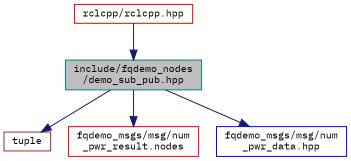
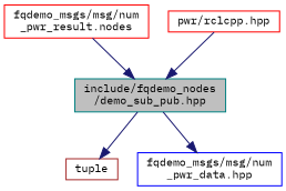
  digraph {
    fontname="IBM Plex Mono"
    node [color=red fillcolor=white fontname="IBM Plex Mono" fontsize=10 shape=record style=filled]
    edge [color=midnightblue fontname="IBM Plex Mono" fontsize=10 labelfontname=Helvetica labelfontsize=10 style=solid]
    n1 [color=teal fillcolor=grey75 fontcolor=black height=0.2 label="include/fqdemo_nodes\l/demo_sub_pub.hpp" width=0.4]
    n2 [color=brown height=0.2 label=tuple width=0.4]
    n3 [height=0.2 label="fqdemo_msgs/msg/num\l_pwr_result.nodes" width=0.4]
    n4 [color=blue height=0.2 label="fqdemo_msgs/msg/num\l_pwr_data.hpp" width=0.4]
-   n5 [height=0.2 label="rclcpp/rclcpp.hpp" width=0.4]
+   n5 [height=0.2 label="pwr/rclcpp.hpp" width=0.4]
    n1 -> n2
-   n1 -> n3
+   n3 -> n1
    n1 -> n4
    n5 -> n1
  }
